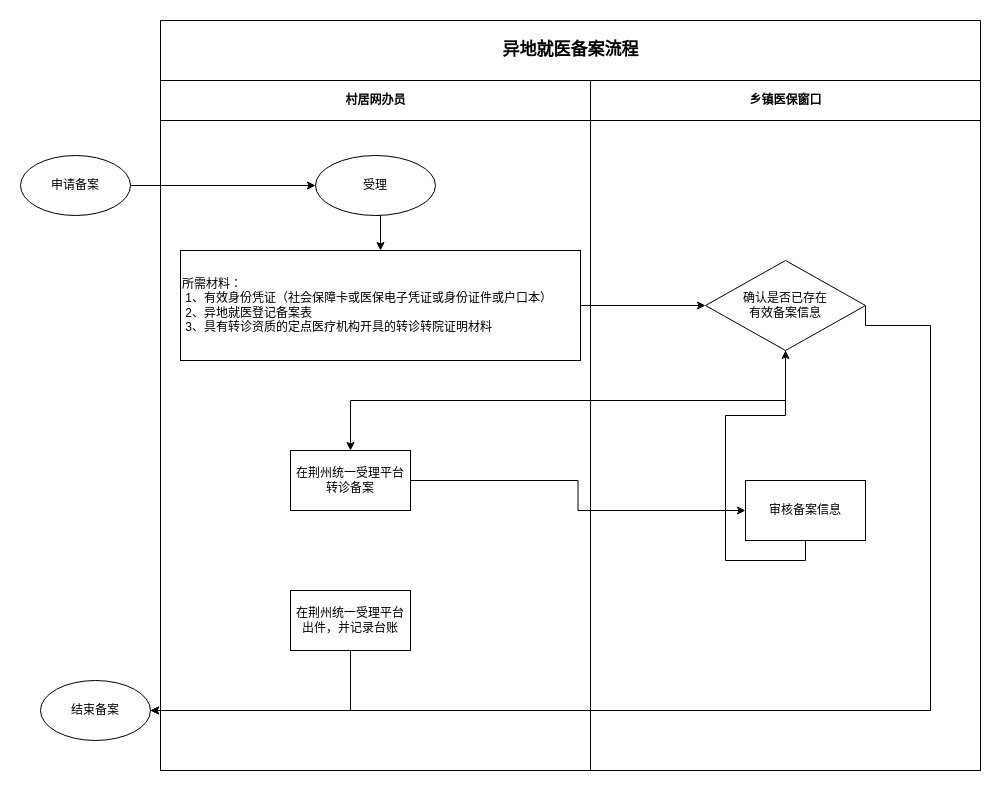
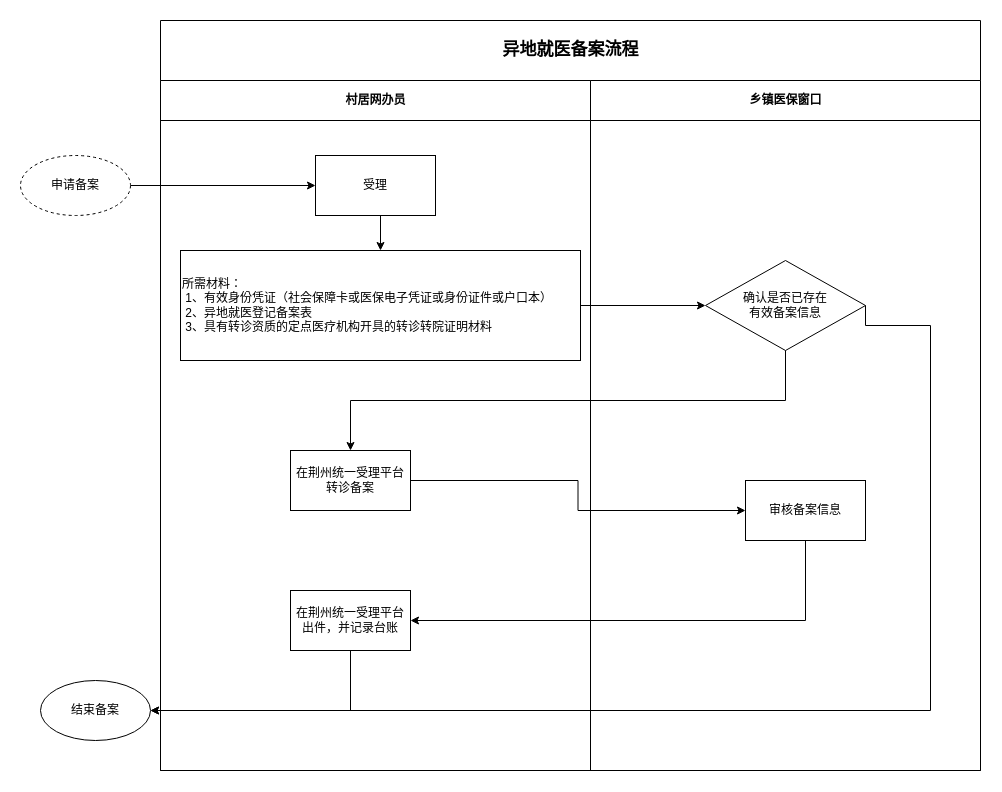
  <mxCell id="0" />
  <mxCell id="1" parent="0" />
  <mxCell id="2" value="&lt;font style=&quot;font-size: 17px;&quot;&gt;异地就医备案流程&lt;/font&gt;" style="swimlane;html=1;childLayout=stackLayout;startSize=60;rounded=0;shadow=0;labelBackgroundColor=none;strokeWidth=1;fontFamily=Verdana;fontSize=8;align=center;" parent="1" vertex="1"><mxGeometry x="160" y="20" width="820" height="750" as="geometry" /></mxCell>
  <mxCell id="3" style="edgeStyle=orthogonalEdgeStyle;rounded=1;html=1;labelBackgroundColor=none;startArrow=none;startFill=0;startSize=5;endArrow=classicThin;endFill=1;endSize=5;jettySize=auto;orthogonalLoop=1;strokeWidth=1;fontFamily=Verdana;fontSize=8" parent="2" edge="1"><mxGeometry relative="1" as="geometry"><mxPoint x="180" y="115" as="sourcePoint" /></mxGeometry></mxCell>
  <mxCell id="4" style="edgeStyle=orthogonalEdgeStyle;rounded=1;html=1;labelBackgroundColor=none;startArrow=none;startFill=0;startSize=5;endArrow=classicThin;endFill=1;endSize=5;jettySize=auto;orthogonalLoop=1;strokeWidth=1;fontFamily=Verdana;fontSize=8" parent="2" edge="1"><mxGeometry relative="1" as="geometry"><Array as="points"><mxPoint x="240" y="155" /><mxPoint x="70" y="155" /></Array><mxPoint x="230" y="175" as="targetPoint" /></mxGeometry></mxCell>
  <mxCell id="5" value="村居网办员" style="swimlane;html=1;startSize=40;" parent="2" vertex="1"><mxGeometry y="60" width="430" height="690" as="geometry" /></mxCell>
  <mxCell id="6" style="edgeStyle=orthogonalEdgeStyle;rounded=0;orthogonalLoop=1;jettySize=auto;html=1;exitX=0.5;exitY=1;exitDx=0;exitDy=0;entryX=0.5;entryY=0;entryDx=0;entryDy=0;" edge="1" parent="5" source="7" target="10"><mxGeometry relative="1" as="geometry" /></mxCell>
- <mxCell id="7" value="受理" style="ellipse;whiteSpace=wrap;html=1;" parent="5" vertex="1"><mxGeometry x="155" y="75" width="120" height="60" as="geometry" /></mxCell>
+ <mxCell id="7" value="受理" style="rounded=0;whiteSpace=wrap;html=1;" parent="5" vertex="1"><mxGeometry x="155" y="75" width="120" height="60" as="geometry" /></mxCell>
  <mxCell id="8" value="在荆州统一受理平台转诊备案" style="rounded=0;whiteSpace=wrap;html=1;" parent="5" vertex="1"><mxGeometry x="130" y="370" width="120" height="60" as="geometry" /></mxCell>
  <mxCell id="9" value="在荆州统一受理平台出件，并记录台账" style="rounded=0;whiteSpace=wrap;html=1;" parent="5" vertex="1"><mxGeometry x="130" y="510" width="120" height="60" as="geometry" /></mxCell>
  <mxCell id="10" value="&lt;div&gt;所需材料：&lt;/div&gt;&lt;div&gt;&lt;span style=&quot;white-space: pre;&quot;&gt; &lt;/span&gt;1、有效身份凭证（社会保障卡或医保电子凭证或身份证件或户口本）&lt;/div&gt;&lt;span style=&quot;white-space: pre;&quot;&gt; &lt;/span&gt;2、异地就医登记备案表&lt;br&gt;&lt;span style=&quot;white-space: pre;&quot;&gt; &lt;/span&gt;3、具有转诊资质的定点医疗机构开具的转诊转院证明材料" style="rounded=0;whiteSpace=wrap;html=1;align=left;" vertex="1" parent="5"><mxGeometry x="20" y="170" width="400" height="110" as="geometry" /></mxCell>
  <mxCell id="11" value="乡镇医保窗口" style="swimlane;html=1;startSize=40;" parent="2" vertex="1"><mxGeometry x="430" y="60" width="390" height="690" as="geometry" /></mxCell>
  <mxCell id="12" value="审核备案信息" style="rounded=0;whiteSpace=wrap;html=1;" parent="11" vertex="1"><mxGeometry x="155" y="400" width="120" height="60" as="geometry" /></mxCell>
  <mxCell id="13" value="确认是否已存在&lt;br&gt;有效备案信息" style="rhombus;whiteSpace=wrap;html=1;" parent="11" vertex="1"><mxGeometry x="115" y="180" width="160" height="90" as="geometry" /></mxCell>
  <mxCell id="14" style="edgeStyle=orthogonalEdgeStyle;rounded=0;orthogonalLoop=1;jettySize=auto;html=1;exitX=1;exitY=0.5;exitDx=0;exitDy=0;entryX=0;entryY=0.5;entryDx=0;entryDy=0;" parent="2" source="8" target="12" edge="1"><mxGeometry relative="1" as="geometry" /></mxCell>
- <mxCell id="15" style="edgeStyle=orthogonalEdgeStyle;rounded=0;orthogonalLoop=1;jettySize=auto;html=1;exitX=0.5;exitY=1;exitDx=0;exitDy=0;" parent="2" source="12" target="13" edge="1"><mxGeometry relative="1" as="geometry" /></mxCell>
+ <mxCell id="15" style="edgeStyle=orthogonalEdgeStyle;rounded=0;orthogonalLoop=1;jettySize=auto;html=1;exitX=0.5;exitY=1;exitDx=0;exitDy=0;entryX=1;entryY=0.5;entryDx=0;entryDy=0;" parent="2" source="12" target="9" edge="1"><mxGeometry relative="1" as="geometry" /></mxCell>
  <mxCell id="16" style="edgeStyle=orthogonalEdgeStyle;rounded=0;orthogonalLoop=1;jettySize=auto;html=1;exitX=0.5;exitY=1;exitDx=0;exitDy=0;" parent="2" source="13" target="8" edge="1"><mxGeometry relative="1" as="geometry" /></mxCell>
  <mxCell id="17" style="edgeStyle=orthogonalEdgeStyle;rounded=0;orthogonalLoop=1;jettySize=auto;html=1;exitX=1;exitY=0.5;exitDx=0;exitDy=0;entryX=0;entryY=0.5;entryDx=0;entryDy=0;" edge="1" parent="2" source="10" target="13"><mxGeometry relative="1" as="geometry" /></mxCell>
  <mxCell id="18" style="edgeStyle=orthogonalEdgeStyle;rounded=0;orthogonalLoop=1;jettySize=auto;html=1;exitX=1;exitY=0.5;exitDx=0;exitDy=0;" parent="1" source="19" target="7" edge="1"><mxGeometry relative="1" as="geometry" /></mxCell>
- <mxCell id="19" value="申请备案" style="ellipse;whiteSpace=wrap;html=1;" parent="1" vertex="1"><mxGeometry x="20" y="155" width="110" height="60" as="geometry" /></mxCell>
+ <mxCell id="19" value="申请备案" style="ellipse;whiteSpace=wrap;html=1;dashed=1;" parent="1" vertex="1"><mxGeometry x="20" y="155" width="110" height="60" as="geometry" /></mxCell>
  <mxCell id="20" value="结束备案" style="ellipse;whiteSpace=wrap;html=1;" parent="1" vertex="1"><mxGeometry x="40" y="680" width="110" height="60" as="geometry" /></mxCell>
  <mxCell id="21" style="edgeStyle=orthogonalEdgeStyle;rounded=0;orthogonalLoop=1;jettySize=auto;html=1;exitX=0.5;exitY=1;exitDx=0;exitDy=0;entryX=1;entryY=0.5;entryDx=0;entryDy=0;" parent="1" source="9" target="20" edge="1"><mxGeometry relative="1" as="geometry" /></mxCell>
  <mxCell id="22" style="edgeStyle=orthogonalEdgeStyle;rounded=0;orthogonalLoop=1;jettySize=auto;html=1;exitX=1;exitY=0.5;exitDx=0;exitDy=0;entryX=1;entryY=0.5;entryDx=0;entryDy=0;" parent="1" source="13" target="20" edge="1"><mxGeometry relative="1" as="geometry"><Array as="points"><mxPoint x="865" y="325" /><mxPoint x="930" y="325" /><mxPoint x="930" y="710" /></Array></mxGeometry></mxCell>
